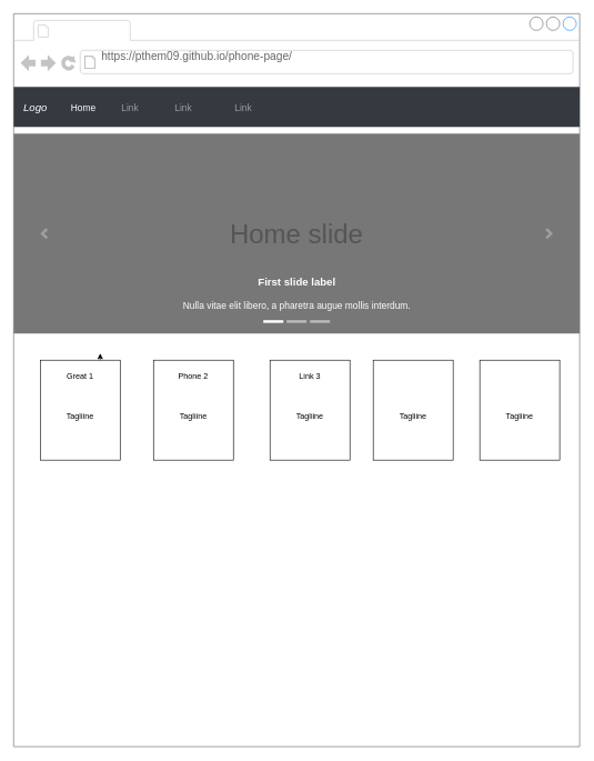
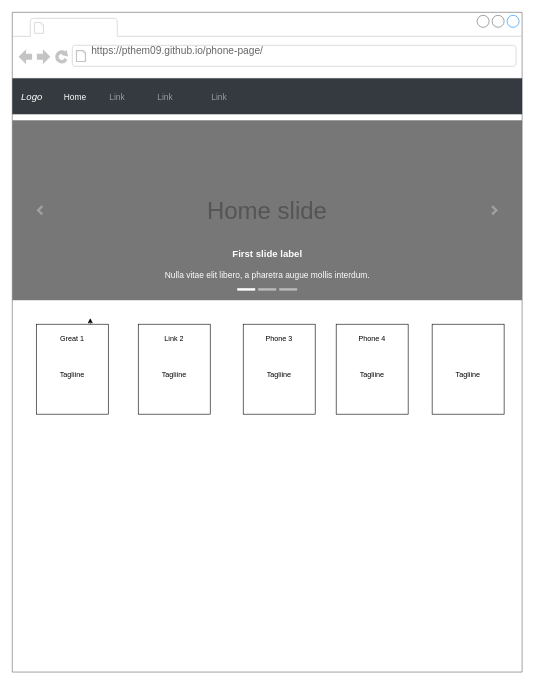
  <mxCell id="0" />
  <mxCell id="1" parent="0" />
  <mxCell id="2" value="" style="strokeWidth=1;shadow=0;dashed=0;align=center;html=1;shape=mxgraph.mockup.containers.browserWindow;rSize=0;strokeColor=#666666;strokeColor2=#008cff;strokeColor3=#c4c4c4;mainText=,;recursiveResize=0;" vertex="1" parent="1"><mxGeometry x="20" y="20" width="850" height="1100" as="geometry" /></mxCell>
  <mxCell id="3" value="https://pthem09.github.io/phone-page/" style="strokeWidth=1;shadow=0;dashed=0;align=center;html=1;shape=mxgraph.mockup.containers.anchor;rSize=0;fontSize=17;fontColor=#666666;align=left;" vertex="1" parent="2"><mxGeometry x="130" y="50" width="310" height="30" as="geometry" /></mxCell>
  <mxCell id="4" value="&lt;i&gt;Logo&lt;/i&gt;" style="html=1;shadow=0;dashed=0;fillColor=#343A40;strokeColor=none;fontSize=16;fontColor=#ffffff;align=left;spacing=15;" vertex="1" parent="2"><mxGeometry y="110" width="850" height="60" as="geometry" /></mxCell>
  <mxCell id="5" value="Home" style="fillColor=none;strokeColor=none;fontSize=14;fontColor=#ffffff;align=center;" vertex="1" parent="4"><mxGeometry width="70" height="40" relative="1" as="geometry"><mxPoint x="70" y="10" as="offset" /></mxGeometry></mxCell>
  <mxCell id="6" value="Link" style="fillColor=none;strokeColor=none;fontSize=14;fontColor=#9A9DA0;align=center;" vertex="1" parent="4"><mxGeometry width="70" height="40" relative="1" as="geometry"><mxPoint x="140" y="10" as="offset" /></mxGeometry></mxCell>
  <mxCell id="7" value="Link" style="fillColor=none;strokeColor=none;fontSize=14;fontColor=#9A9DA0;align=center;" vertex="1" parent="4"><mxGeometry x="220" y="10" width="70" height="40" as="geometry" /></mxCell>
  <mxCell id="8" value="Link" style="fillColor=none;strokeColor=none;fontSize=14;fontColor=#9A9DA0;align=center;" vertex="1" parent="4"><mxGeometry x="310" y="10" width="70" height="40" as="geometry" /></mxCell>
  <mxCell id="9" value="Home slide" style="html=1;shadow=0;dashed=0;strokeColor=none;strokeWidth=1;fillColor=#777777;fontColor=#555555;whiteSpace=wrap;align=center;verticalAlign=middle;fontStyle=0;fontSize=40;" vertex="1" parent="2"><mxGeometry y="180" width="850" height="300" as="geometry" /></mxCell>
  <mxCell id="10" value="" style="html=1;verticalLabelPosition=bottom;labelBackgroundColor=#ffffff;verticalAlign=top;shadow=0;dashed=0;strokeWidth=4;shape=mxgraph.ios7.misc.more;strokeColor=#a0a0a0;" vertex="1" parent="9"><mxGeometry x="1" y="0.5" width="7" height="14" relative="1" as="geometry"><mxPoint x="-50" y="-7" as="offset" /></mxGeometry></mxCell>
  <mxCell id="11" value="" style="flipH=1;html=1;verticalLabelPosition=bottom;labelBackgroundColor=#ffffff;verticalAlign=top;shadow=0;dashed=0;strokeWidth=4;shape=mxgraph.ios7.misc.more;strokeColor=#a0a0a0;" vertex="1" parent="9"><mxGeometry y="0.5" width="7" height="14" relative="1" as="geometry"><mxPoint x="43" y="-7" as="offset" /></mxGeometry></mxCell>
  <mxCell id="12" value="" style="html=1;shadow=0;strokeColor=none;fillColor=#ffffff;" vertex="1" parent="9"><mxGeometry x="0.5" y="1" width="30" height="4" relative="1" as="geometry"><mxPoint x="-50" y="-20" as="offset" /></mxGeometry></mxCell>
  <mxCell id="13" value="" style="html=1;shadow=0;strokeColor=none;fillColor=#BBBBBB;" vertex="1" parent="9"><mxGeometry x="0.5" y="1" width="30" height="4" relative="1" as="geometry"><mxPoint x="-15" y="-20" as="offset" /></mxGeometry></mxCell>
  <mxCell id="14" value="" style="html=1;shadow=0;strokeColor=none;fillColor=#BBBBBB;" vertex="1" parent="9"><mxGeometry x="0.5" y="1" width="30" height="4" relative="1" as="geometry"><mxPoint x="20" y="-20" as="offset" /></mxGeometry></mxCell>
  <mxCell id="15" value="&lt;font style=&quot;font-size: 16px&quot;&gt;&lt;b&gt;First slide label&lt;/b&gt;&lt;/font&gt;&lt;br style=&quot;font-size: 14px&quot;&gt;&lt;br style=&quot;font-size: 14px&quot;&gt;Nulla vitae elit libero, a pharetra augue mollis interdum." style="html=1;shadow=0;strokeColor=none;fillColor=none;resizeWidth=1;fontColor=#FFFFFF;fontSize=14;" vertex="1" parent="9"><mxGeometry y="1" width="850" height="60" relative="1" as="geometry"><mxPoint y="-90" as="offset" /></mxGeometry></mxCell>
  <mxCell id="16" value="" style="rounded=0;whiteSpace=wrap;html=1;" vertex="1" parent="2"><mxGeometry x="40" y="520" width="120" height="150" as="geometry" /></mxCell>
  <mxCell id="17" value="Great 1" style="text;html=1;align=center;verticalAlign=middle;whiteSpace=wrap;rounded=0;" vertex="1" parent="2"><mxGeometry x="70" y="530" width="60" height="30" as="geometry" /></mxCell>
  <mxCell id="18" value="Tagliine" style="text;html=1;align=center;verticalAlign=middle;whiteSpace=wrap;rounded=0;" vertex="1" parent="2"><mxGeometry x="70" y="590" width="60" height="30" as="geometry" /></mxCell>
  <mxCell id="19" style="edgeStyle=orthogonalEdgeStyle;rounded=0;orthogonalLoop=1;jettySize=auto;html=1;exitX=0.75;exitY=0;exitDx=0;exitDy=0;entryX=0.75;entryY=-0.067;entryDx=0;entryDy=0;entryPerimeter=0;" edge="1" parent="2" source="16" target="16"><mxGeometry relative="1" as="geometry" /></mxCell>
  <mxCell id="20" value="" style="rounded=0;whiteSpace=wrap;html=1;" vertex="1" parent="2"><mxGeometry x="210" y="520" width="120" height="150" as="geometry" /></mxCell>
- <mxCell id="21" value="Phone 2" style="text;html=1;align=center;verticalAlign=middle;whiteSpace=wrap;rounded=0;" vertex="1" parent="2"><mxGeometry x="240" y="530" width="60" height="30" as="geometry" /></mxCell>
+ <mxCell id="21" value="Link 2" style="text;html=1;align=center;verticalAlign=middle;whiteSpace=wrap;rounded=0;" vertex="1" parent="2"><mxGeometry x="240" y="530" width="60" height="30" as="geometry" /></mxCell>
  <mxCell id="22" value="Tagliine" style="text;html=1;align=center;verticalAlign=middle;whiteSpace=wrap;rounded=0;" vertex="1" parent="2"><mxGeometry x="240" y="590" width="60" height="30" as="geometry" /></mxCell>
  <mxCell id="23" value="" style="rounded=0;whiteSpace=wrap;html=1;" vertex="1" parent="2"><mxGeometry x="385" y="520" width="120" height="150" as="geometry" /></mxCell>
- <mxCell id="24" value="Link 3" style="text;html=1;align=center;verticalAlign=middle;whiteSpace=wrap;rounded=0;" vertex="1" parent="2"><mxGeometry x="415" y="530" width="60" height="30" as="geometry" /></mxCell>
+ <mxCell id="24" value="Phone 3" style="text;html=1;align=center;verticalAlign=middle;whiteSpace=wrap;rounded=0;" vertex="1" parent="2"><mxGeometry x="415" y="530" width="60" height="30" as="geometry" /></mxCell>
  <mxCell id="25" value="Tagliine" style="text;html=1;align=center;verticalAlign=middle;whiteSpace=wrap;rounded=0;" vertex="1" parent="2"><mxGeometry x="415" y="590" width="60" height="30" as="geometry" /></mxCell>
  <mxCell id="26" value="" style="rounded=0;whiteSpace=wrap;html=1;" vertex="1" parent="2"><mxGeometry x="540" y="520" width="120" height="150" as="geometry" /></mxCell>
+ <mxCell id="27" value="Phone 4" style="text;html=1;align=center;verticalAlign=middle;whiteSpace=wrap;rounded=0;" vertex="1" parent="2"><mxGeometry x="570" y="530" width="60" height="30" as="geometry" /></mxCell>
  <mxCell id="28" value="Tagliine" style="text;html=1;align=center;verticalAlign=middle;whiteSpace=wrap;rounded=0;" vertex="1" parent="2"><mxGeometry x="570" y="590" width="60" height="30" as="geometry" /></mxCell>
  <mxCell id="29" value="" style="rounded=0;whiteSpace=wrap;html=1;" vertex="1" parent="2"><mxGeometry x="700" y="520" width="120" height="150" as="geometry" /></mxCell>
  <mxCell id="30" value="Tagliine" style="text;html=1;align=center;verticalAlign=middle;whiteSpace=wrap;rounded=0;" vertex="1" parent="2"><mxGeometry x="730" y="590" width="60" height="30" as="geometry" /></mxCell>
